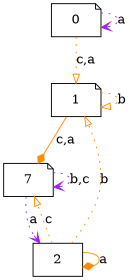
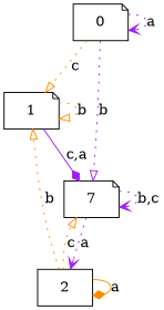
  digraph {
    d2tdocpreamble="\usetikzlibrary{automata}"
    d2tfigpreamble="\tikzstyle{every state}= [ draw=blue!50,very thick,fill=blue!20]  \tikzstyle{auto}= [fill=white]"
    ranksep=0.5
    node [shape=note style=state]
    edge [arrowhead=onormal color=purple lblstyle=auto style=dotted topath="bend right"]
    n1 [label=0 style="state, initial, accepting"]
    n2 [label=1]
    n3 [label=7]
    n4 [label=2 shape=box]
    n1 -> n1 [arrowhead=vee label=a topath="loop above"]
-   n1 -> n2 [color=darkorange label="c,a"]
+   n1 -> n2 [color=darkorange label=c]
+   n1 -> n3 [label=b]
    n2 -> n2 [color=darkorange label=b topath="loop above"]
-   n2 -> n3 [arrowhead=diamond color=darkorange label="c,a" style=solid]
+   n2 -> n3 [arrowhead=diamond label="c,a" style=solid]
    n3 -> n3 [arrowhead=vee label="b,c" topath="loop above"]
    n3 -> n4 [arrowhead=vee label=a]
    n4 -> n2 [color=darkorange label=b]
    n4 -> n3 [color=darkorange label=c]
    n4 -> n4 [arrowhead=diamond color=darkorange label=a style=solid topath="loop above"]
  }
